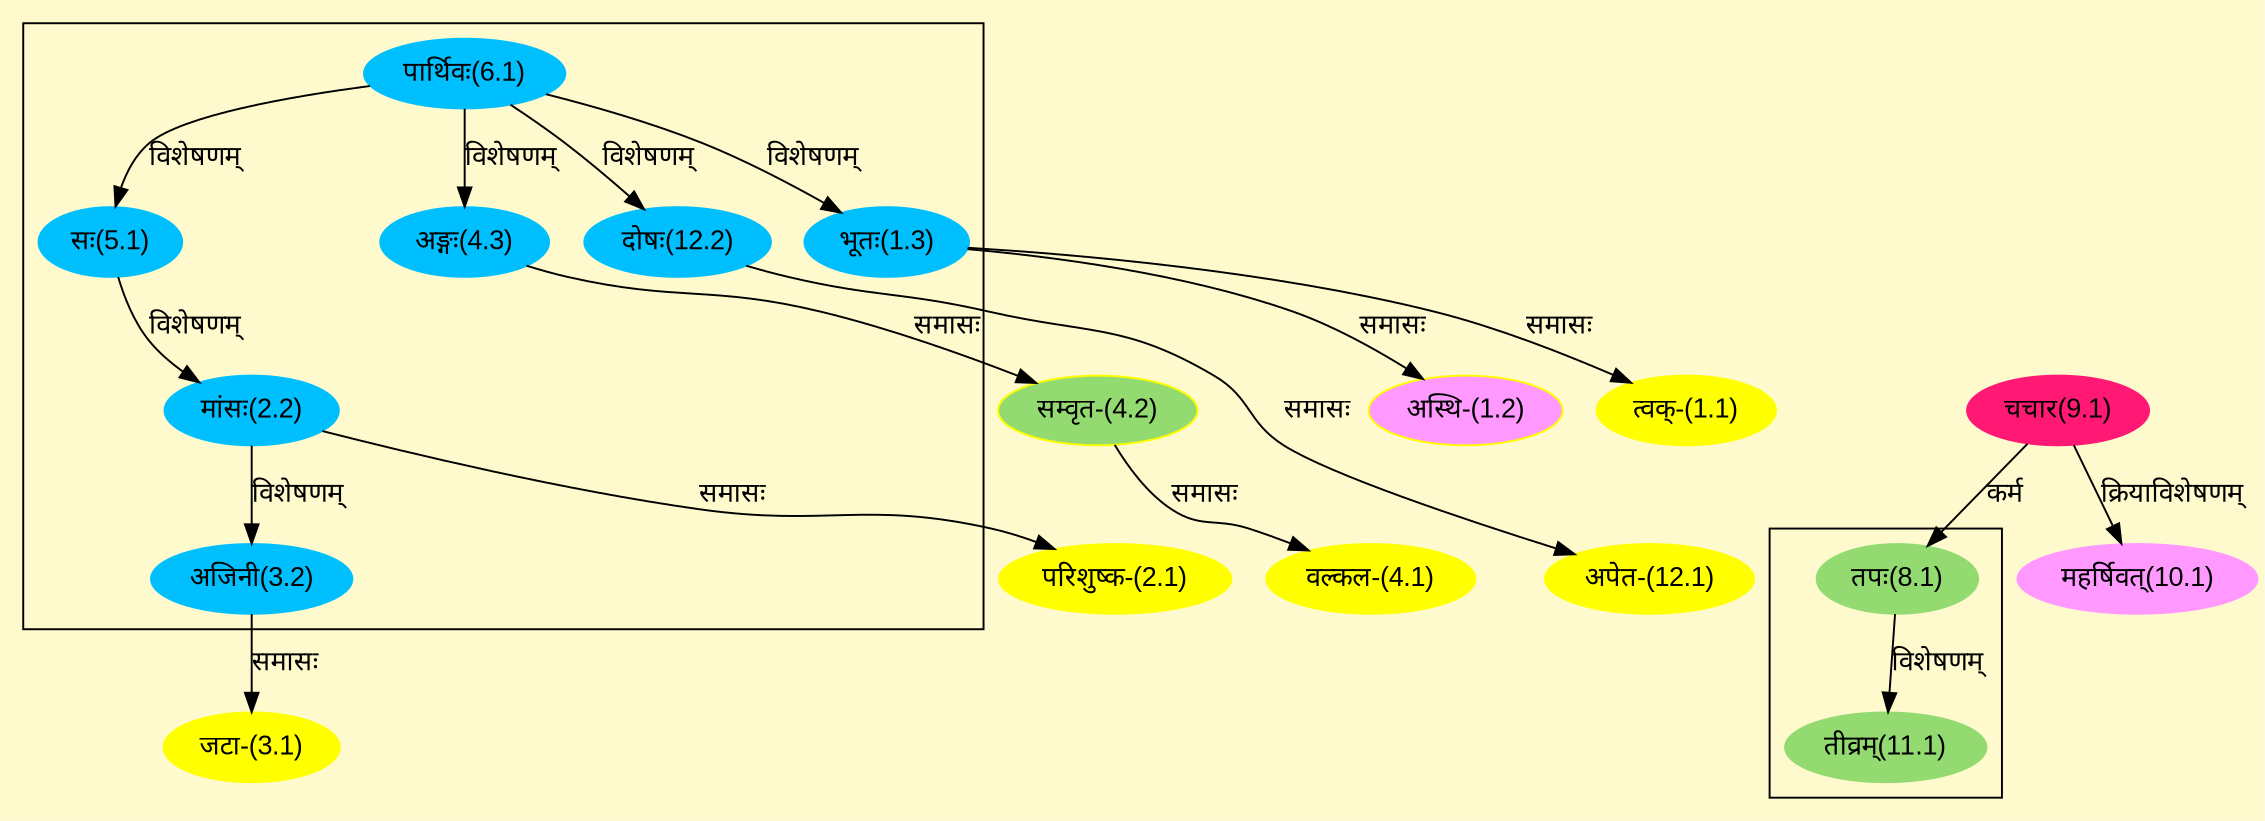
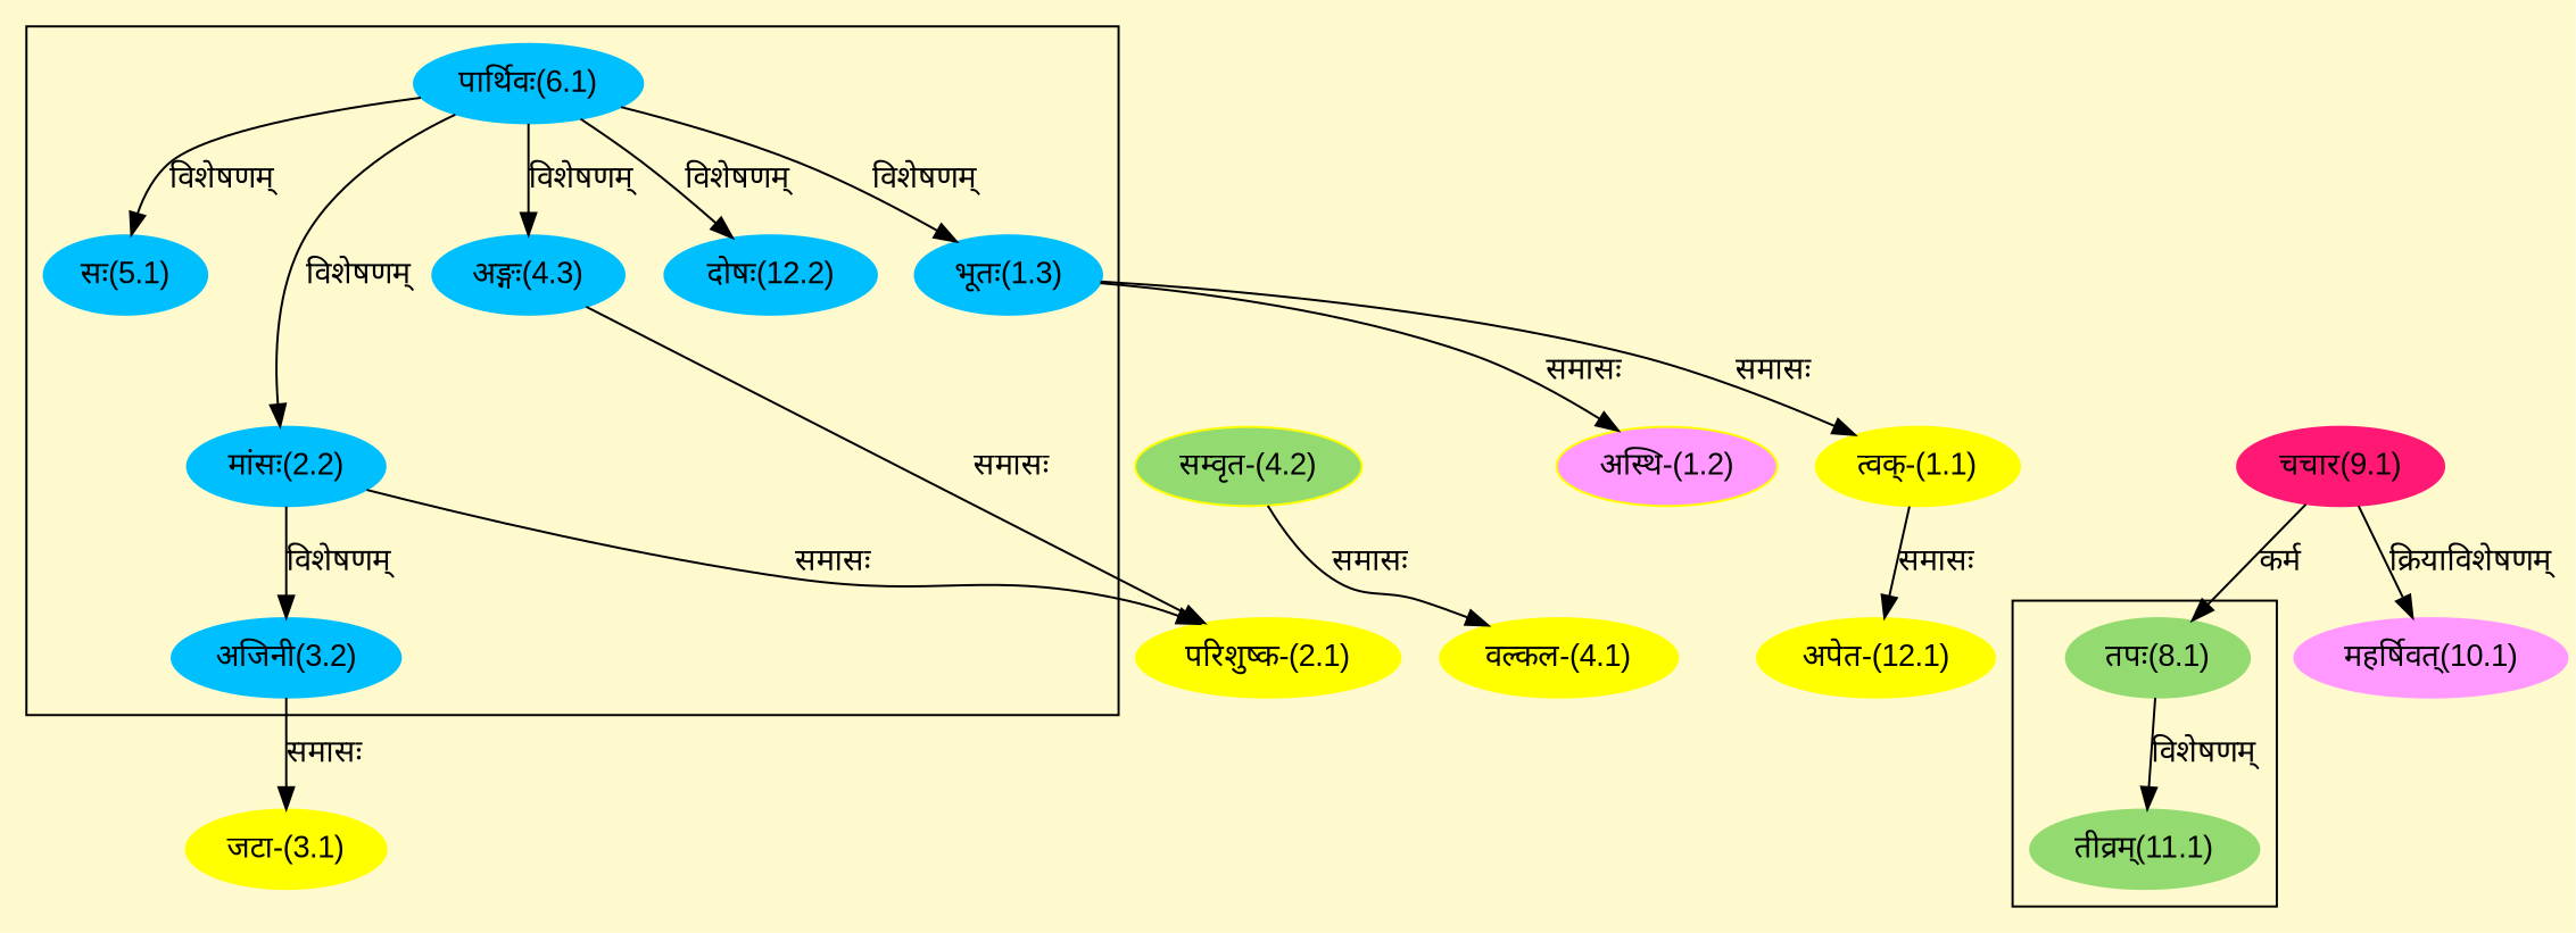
  digraph {
    bgcolor=lemonchiffon1
    compound=true
    fontname="Liberation Sans"
    rankdir=BT
    node [color="#00BFFF" fontname="Liberation Sans" style=filled]
    edge [dir=back fontname="Liberation Sans"]
    n1 [label="भूतः(1.3)"]
    n2 [label="पार्थिवः(6.1)"]
    n3 [label="मांसः(2.2)"]
    n4 [label="अजिनी(3.2)"]
    n5 [label="अङ्गः(4.3)"]
    n6 [label="सः(5.1)"]
    n7 [label="दोषः(12.2)"]
    n8 [color="#93DB70" label="तीव्रम्(11.1)"]
    n9 [color="#93DB70" label="तपः(8.1)"]
    n10 [color="#FF1975" label="चचार(9.1)"]
    n11 [color="#FFFF00" label="त्वक्-(1.1)"]
    n12 [color="#FFFF00" fillcolor="#FF99FF" label="अस्थि-(1.2)"]
    n13 [color="#FFFF00" label="परिशुष्क-(2.1)"]
    n14 [color="#FFFF00" label="जटा-(3.1)"]
    n15 [color="#FFFF00" label="वल्कल-(4.1)"]
    n16 [color="#FFFF00" fillcolor="#93DB70" label="सम्वृत-(4.2)"]
    n17 [color="#FF99FF" label="महर्षिवत्(10.1)"]
    n18 [color="#FFFF00" label="अपेत-(12.1)"]
    subgraph cluster_1 {
      n1
      n2
      n3
      n4
      n5
      n6
      n7
    }
    subgraph cluster_2 {
      n8
      n9
    }
    n1 -> n2 [label="विशेषणम्"]
-   n3 -> n6 [label="विशेषणम्"]
+   n3 -> n2 [label="विशेषणम्"]
    n4 -> n3 [label="विशेषणम्"]
    n5 -> n2 [label="विशेषणम्"]
    n6 -> n2 [label="विशेषणम्"]
    n7 -> n2 [label="विशेषणम्"]
    n8 -> n9 [label="विशेषणम्"]
    n9 -> n10 [label="कर्म"]
    n11 -> n1 [label="समासः"]
    n12 -> n1 [label="समासः"]
    n13 -> n3 [label="समासः"]
    n14 -> n4 [label="समासः"]
    n15 -> n16 [label="समासः"]
-   n16 -> n5 [label="समासः"]
+   n13 -> n5 [label="समासः"]
    n17 -> n10 [label="क्रियाविशेषणम्"]
-   n18 -> n7 [label="समासः"]
+   n18 -> n11 [label="समासः"]
  }
